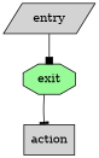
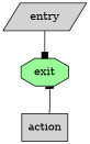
  digraph {
    node [fillcolor=lightgrey style=filled]
    entry [se_type0=OnDemandTrigger shape=parallelogram]
    exit [fillcolor=palegreen shape=octagon]
    action [se_action0="(ctx, logger) => {\n            logger.LogInformation(\"Action executed\");\n        }" se_type0=Action shape=box]
    entry -> exit [arrowhead=box]
-   exit -> action [arrowhead=tee]
+   action -> exit [arrowhead=tee]
  }
